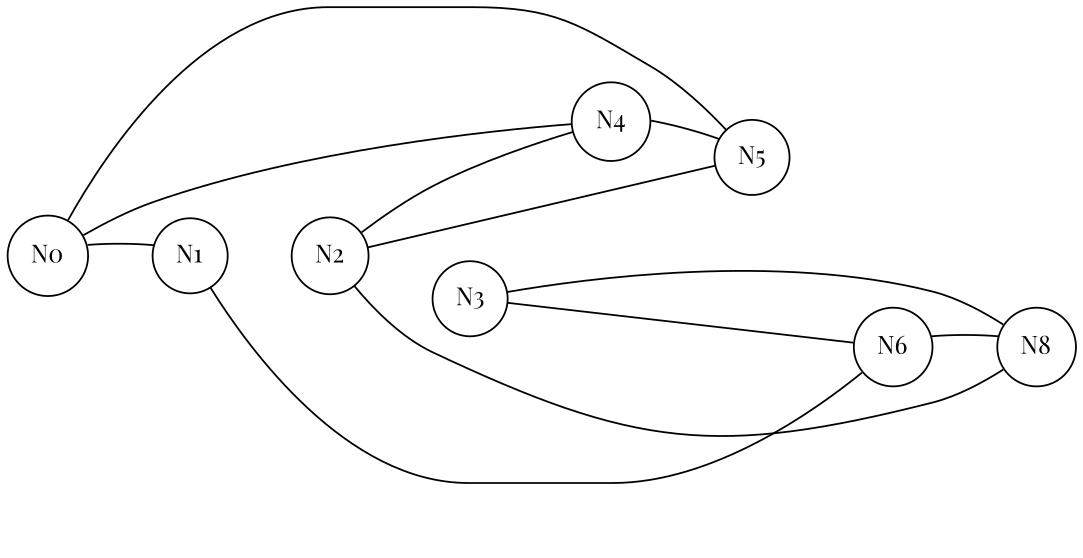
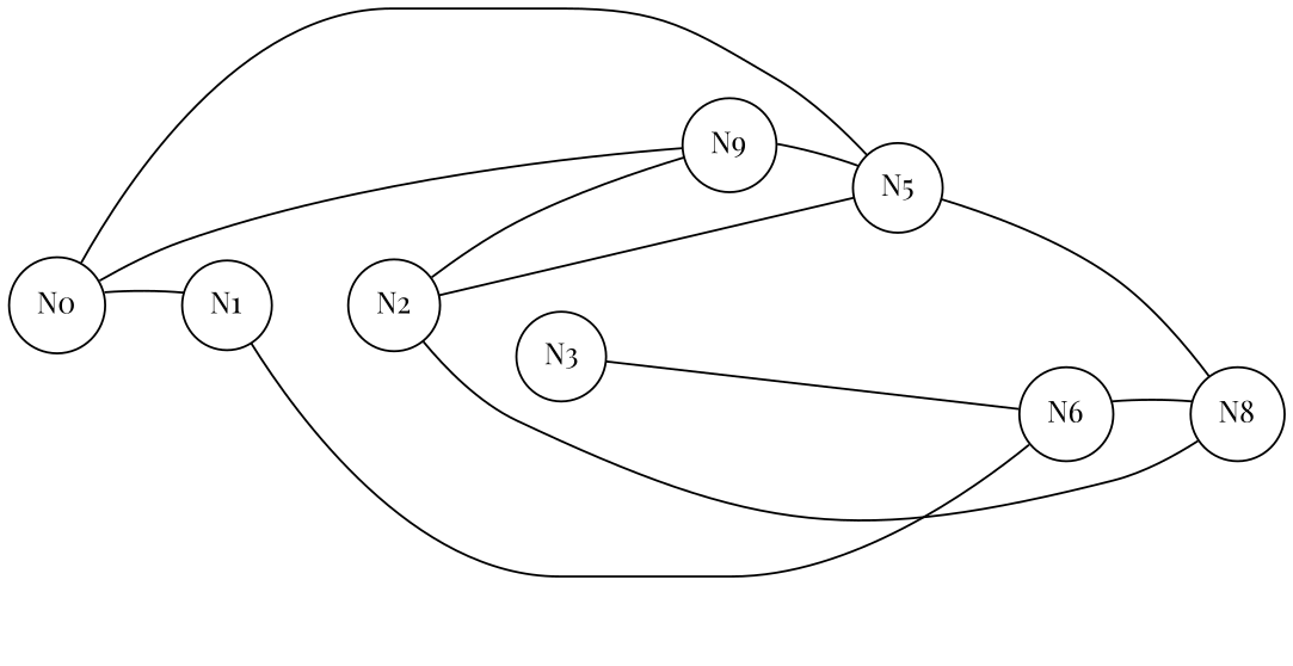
  digraph {
    fontname="Playfair Display"
    rankdir=LR
    node [fontname="Playfair Display" shape=circle]
    edge [arrowhead=none fontname="Playfair Display"]
    N0
    N1
    N2
    N3
-   N4
+   N4 [label=N9]
    N5
    N6
    n8 [label=N8]
    N0 -> N1 [style=invis]
    N1 -> N0
    N1 -> N2 [style=invis]
    N2 -> N3 [style=invis]
    N3 -> N4 [style=invis]
    N4 -> N0
    N4 -> N2
    N4 -> N5 [style=invis]
    N5 -> N0
    N5 -> N2
    N5 -> N4
    N5 -> N6 [style=invis]
    N6 -> N1
    N6 -> N3
    N6 -> n8 [style=invis]
    n8 -> N0 [style=invis]
    n8 -> N2
-   n8 -> N3
+   n8 -> N5
    n8 -> N6
  }
